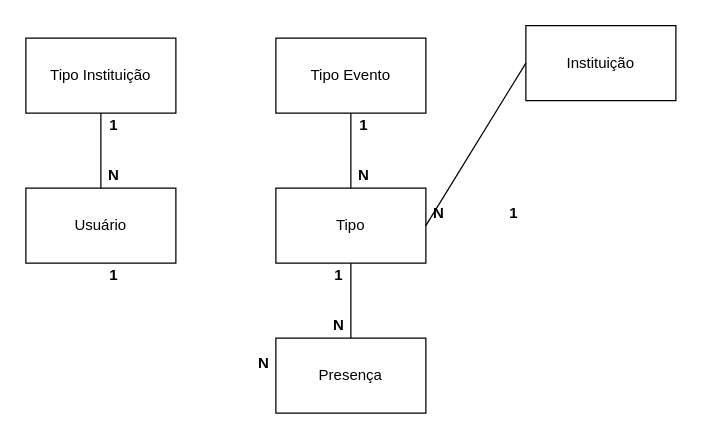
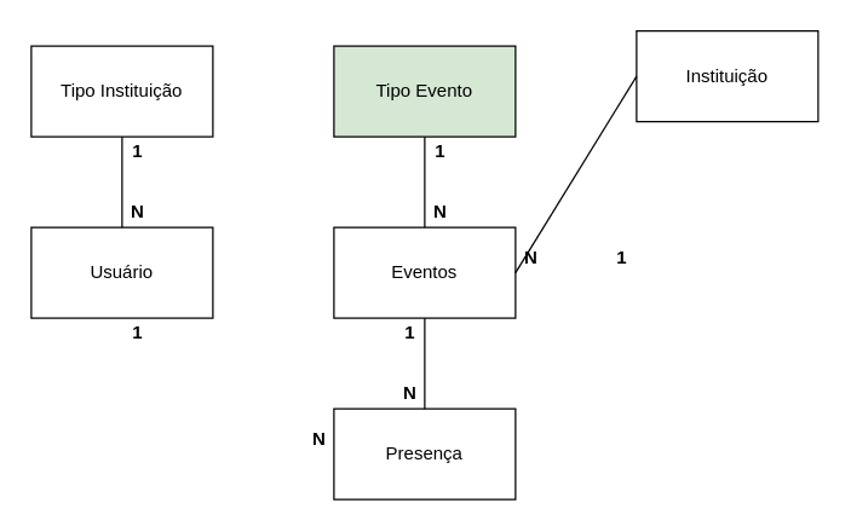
  <mxCell id="0" />
  <mxCell id="1" parent="0" />
  <mxCell id="2" value="Tipo Instituição" style="rounded=0;whiteSpace=wrap;html=1;" vertex="1" parent="1"><mxGeometry x="20" y="30" width="120" height="60" as="geometry" /></mxCell>
  <mxCell id="3" value="Usuário" style="rounded=0;whiteSpace=wrap;html=1;" vertex="1" parent="1"><mxGeometry x="20" y="150" width="120" height="60" as="geometry" /></mxCell>
- <mxCell id="4" value="Tipo" style="rounded=0;whiteSpace=wrap;html=1;" vertex="1" parent="1"><mxGeometry x="220" y="150" width="120" height="60" as="geometry" /></mxCell>
- <mxCell id="5" value="Tipo Evento" style="rounded=0;whiteSpace=wrap;html=1;" vertex="1" parent="1"><mxGeometry x="220" y="30" width="120" height="60" as="geometry" /></mxCell>
+ <mxCell id="4" value="Eventos" style="rounded=0;whiteSpace=wrap;html=1;" vertex="1" parent="1"><mxGeometry x="220" y="150" width="120" height="60" as="geometry" /></mxCell>
+ <mxCell id="5" value="Tipo Evento" style="rounded=0;whiteSpace=wrap;html=1;fillColor=#d5e8d4;" vertex="1" parent="1"><mxGeometry x="220" y="30" width="120" height="60" as="geometry" /></mxCell>
  <mxCell id="6" value="Instituição" style="rounded=0;whiteSpace=wrap;html=1;" vertex="1" parent="1"><mxGeometry x="420" y="20" width="120" height="60" as="geometry" /></mxCell>
  <mxCell id="7" value="Presença" style="rounded=0;whiteSpace=wrap;html=1;" vertex="1" parent="1"><mxGeometry x="220" y="270" width="120" height="60" as="geometry" /></mxCell>
  <mxCell id="8" value="" style="endArrow=none;html=1;strokeColor=#000000;entryX=0.5;entryY=1;entryDx=0;entryDy=0;exitX=0.5;exitY=0;exitDx=0;exitDy=0;" edge="1" parent="1" source="3" target="2"><mxGeometry width="50" height="50" relative="1" as="geometry"><mxPoint x="20" y="400" as="sourcePoint" /><mxPoint x="70" y="340" as="targetPoint" /></mxGeometry></mxCell>
  <mxCell id="9" value="" style="endArrow=none;html=1;strokeColor=#000000;entryX=0.5;entryY=1;entryDx=0;entryDy=0;exitX=0.5;exitY=0;exitDx=0;exitDy=0;" edge="1" parent="1" source="7" target="4"><mxGeometry width="50" height="50" relative="1" as="geometry"><mxPoint x="40" y="420" as="sourcePoint" /><mxPoint x="90" y="360" as="targetPoint" /></mxGeometry></mxCell>
  <mxCell id="10" value="" style="endArrow=none;html=1;strokeColor=#000000;entryX=0.5;entryY=1;entryDx=0;entryDy=0;exitX=0.5;exitY=0;exitDx=0;exitDy=0;" edge="1" parent="1" source="4" target="5"><mxGeometry width="50" height="50" relative="1" as="geometry"><mxPoint x="50" y="430" as="sourcePoint" /><mxPoint x="100" y="370" as="targetPoint" /></mxGeometry></mxCell>
  <mxCell id="11" value="" style="endArrow=none;html=1;strokeColor=#000000;entryX=0;entryY=0.5;entryDx=0;entryDy=0;exitX=1;exitY=0.5;exitDx=0;exitDy=0;" edge="1" parent="1" source="4" target="6"><mxGeometry width="50" height="50" relative="1" as="geometry"><mxPoint x="60" y="440" as="sourcePoint" /><mxPoint x="110" y="380" as="targetPoint" /></mxGeometry></mxCell>
  <mxCell id="12" value="&lt;b&gt;N&lt;/b&gt;" style="text;html=1;align=center;verticalAlign=middle;resizable=0;points=[];autosize=1;" vertex="1" parent="1"><mxGeometry x="200" y="280" width="20" height="20" as="geometry" /></mxCell>
  <mxCell id="13" value="&lt;b&gt;N&lt;/b&gt;" style="text;html=1;align=center;verticalAlign=middle;resizable=0;points=[];autosize=1;" vertex="1" parent="1"><mxGeometry x="80" y="130" width="20" height="20" as="geometry" /></mxCell>
  <mxCell id="14" value="&lt;b&gt;N&lt;/b&gt;" style="text;html=1;align=center;verticalAlign=middle;resizable=0;points=[];autosize=1;" vertex="1" parent="1"><mxGeometry x="260" y="250" width="20" height="20" as="geometry" /></mxCell>
  <mxCell id="15" value="&lt;b&gt;N&lt;/b&gt;" style="text;html=1;align=center;verticalAlign=middle;resizable=0;points=[];autosize=1;" vertex="1" parent="1"><mxGeometry x="280" y="130" width="20" height="20" as="geometry" /></mxCell>
  <mxCell id="16" value="&lt;b&gt;N&lt;/b&gt;" style="text;html=1;align=center;verticalAlign=middle;resizable=0;points=[];autosize=1;" vertex="1" parent="1"><mxGeometry x="340" y="160" width="20" height="20" as="geometry" /></mxCell>
  <mxCell id="17" value="&lt;b&gt;1&lt;/b&gt;" style="text;html=1;align=center;verticalAlign=middle;resizable=0;points=[];autosize=1;" vertex="1" parent="1"><mxGeometry x="80" y="210" width="20" height="20" as="geometry" /></mxCell>
  <mxCell id="18" value="&lt;b&gt;1&lt;/b&gt;" style="text;html=1;align=center;verticalAlign=middle;resizable=0;points=[];autosize=1;" vertex="1" parent="1"><mxGeometry x="80" y="90" width="20" height="20" as="geometry" /></mxCell>
  <mxCell id="19" value="&lt;b&gt;1&lt;/b&gt;" style="text;html=1;align=center;verticalAlign=middle;resizable=0;points=[];autosize=1;" vertex="1" parent="1"><mxGeometry x="280" y="90" width="20" height="20" as="geometry" /></mxCell>
  <mxCell id="20" value="&lt;b&gt;1&lt;/b&gt;" style="text;html=1;align=center;verticalAlign=middle;resizable=0;points=[];autosize=1;" vertex="1" parent="1"><mxGeometry x="260" y="210" width="20" height="20" as="geometry" /></mxCell>
  <mxCell id="21" value="&lt;b&gt;1&lt;/b&gt;" style="text;html=1;align=center;verticalAlign=middle;resizable=0;points=[];autosize=1;" vertex="1" parent="1"><mxGeometry x="400" y="160" width="20" height="20" as="geometry" /></mxCell>
